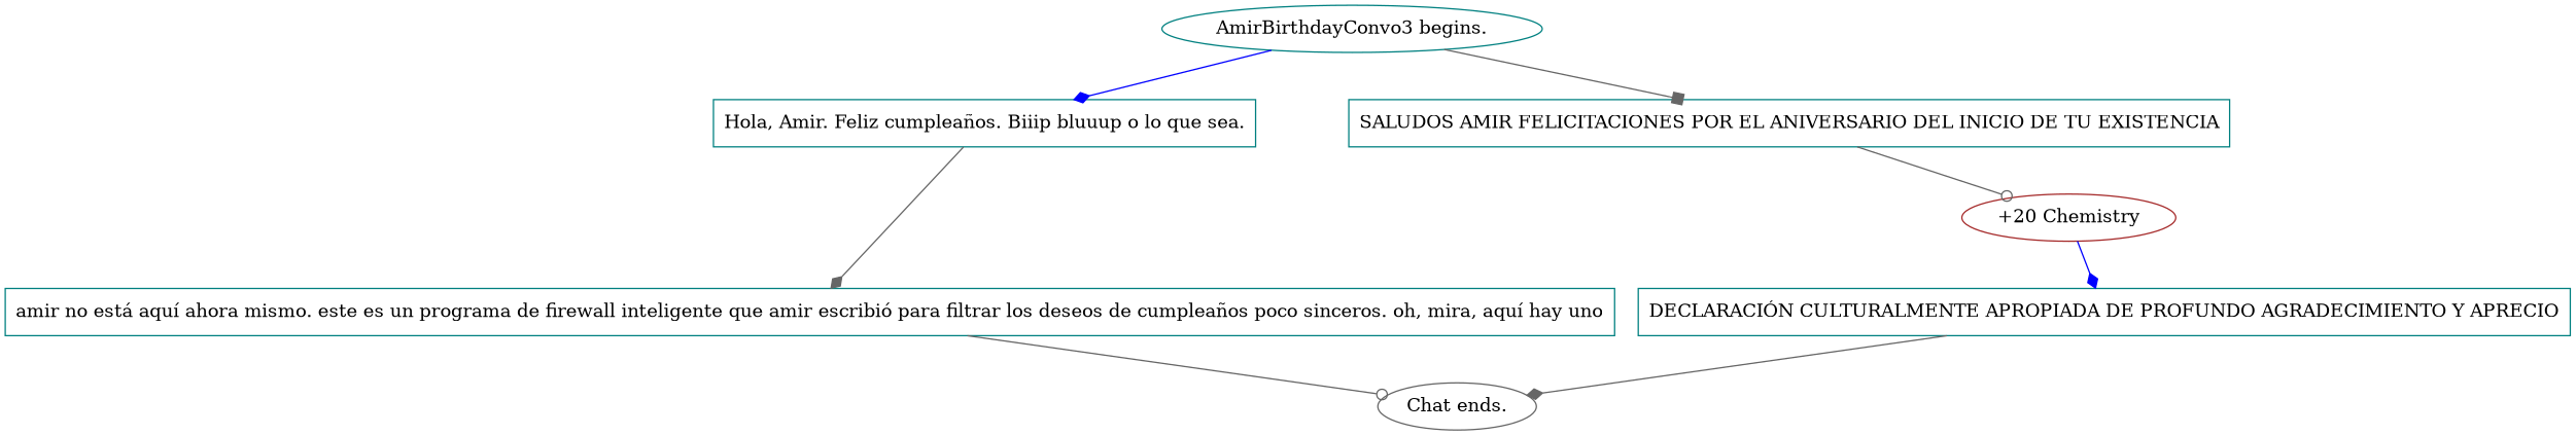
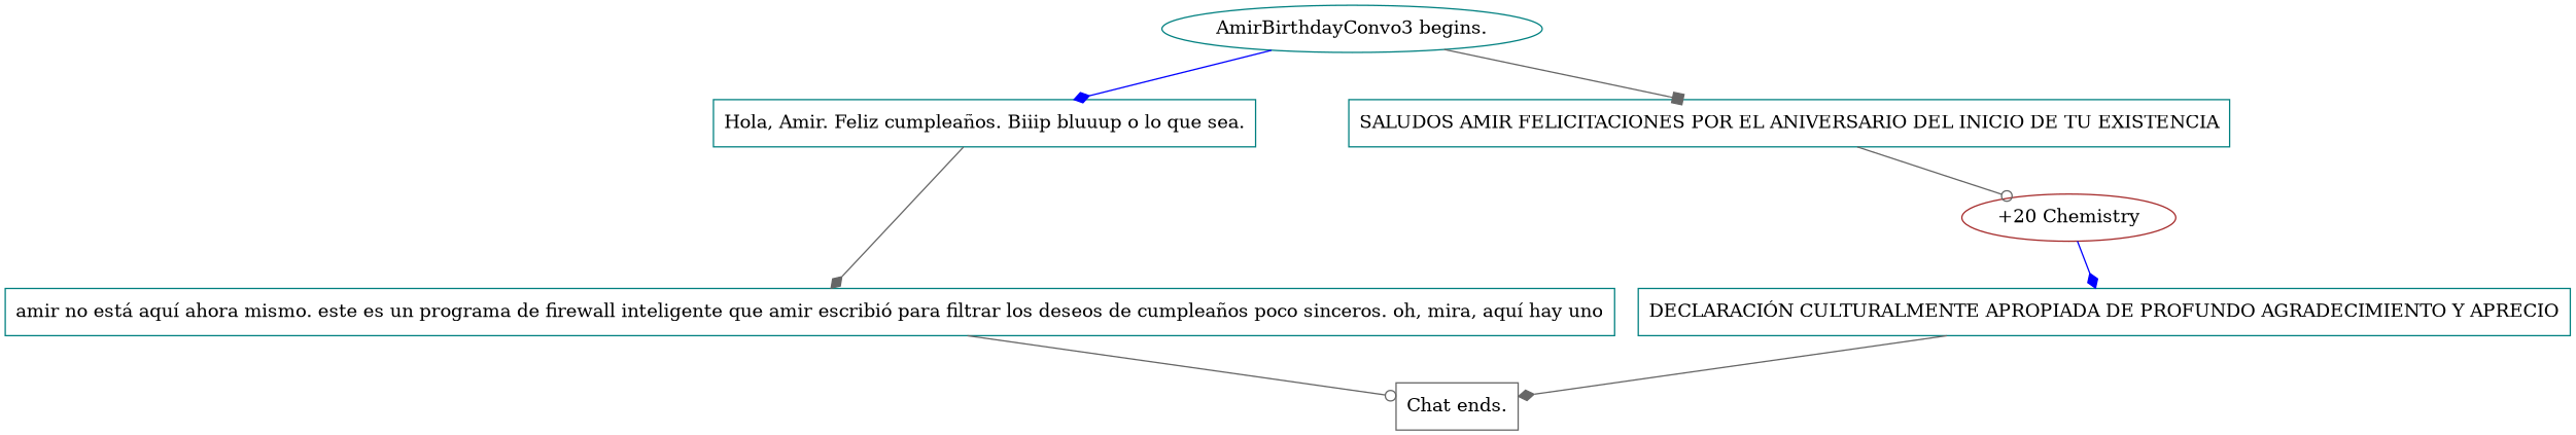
  digraph {
    node [color=teal shape=box]
    edge [arrowhead=diamond color=gray40]
    "AmirBirthdayConvo3 begins." [shape=""]
    n2 [label="Hola, Amir. Feliz cumpleaños. Biiip bluuup o lo que sea."]
    n3 [label="SALUDOS AMIR FELICITACIONES POR EL ANIVERSARIO DEL INICIO DE TU EXISTENCIA"]
    n4 [label="amir no está aquí ahora mismo. este es un programa de firewall inteligente que amir escribió para filtrar los deseos de cumpleaños poco sinceros. oh, mira, aquí hay uno"]
    n5 [color=brown label="+20 Chemistry" shape=""]
-   "Chat ends." [color=gray40 shape=""]
+   "Chat ends." [color=gray40]
    n7 [label="DECLARACIÓN CULTURALMENTE APROPIADA DE PROFUNDO AGRADECIMIENTO Y APRECIO"]
    "AmirBirthdayConvo3 begins." -> n2 [color=blue]
    "AmirBirthdayConvo3 begins." -> n3 [arrowhead=box]
    n2 -> n4
    n3 -> n5 [arrowhead=odot]
    n4 -> "Chat ends." [arrowhead=odot]
    n5 -> n7 [color=blue]
    n7 -> "Chat ends."
  }
